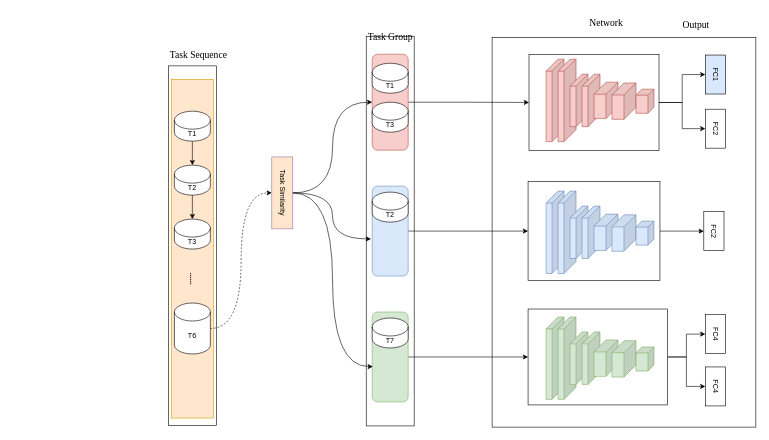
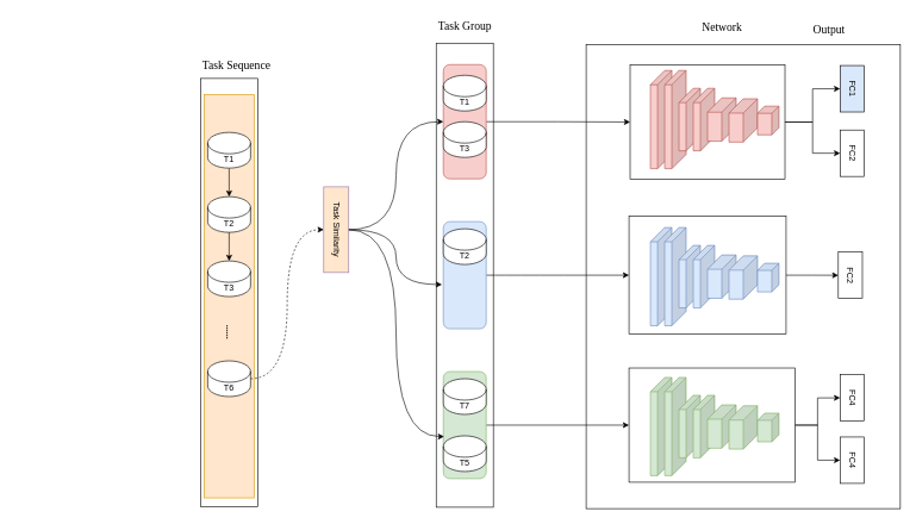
  <mxCell id="0" />
  <mxCell id="1" parent="0" />
  <mxCell id="2" value="" style="rounded=0;whiteSpace=wrap;html=1;" vertex="1" parent="1"><mxGeometry x="820" y="62" width="440" height="650" as="geometry" /></mxCell>
  <mxCell id="3" value="" style="rounded=0;whiteSpace=wrap;html=1;rotation=90;" vertex="1" parent="1"><mxGeometry x="20" y="369.41" width="600" height="80" as="geometry" /></mxCell>
  <mxCell id="4" value="" style="rounded=0;whiteSpace=wrap;html=1;rotation=90;" vertex="1" parent="1"><mxGeometry x="325" y="345" width="650" height="80" as="geometry" /></mxCell>
  <mxCell id="5" value="" style="rounded=0;whiteSpace=wrap;html=1;fillColor=#ffe6cc;strokeColor=#d79b00;rotation=90;" vertex="1" parent="1"><mxGeometry x="37.5" y="379.41" width="565" height="70" as="geometry" /></mxCell>
  <mxCell id="6" value="" style="edgeStyle=orthogonalEdgeStyle;rounded=0;orthogonalLoop=1;jettySize=auto;html=1;" edge="1" parent="1" source="7" target="9"><mxGeometry relative="1" as="geometry" /></mxCell>
  <mxCell id="7" value="T1" style="shape=cylinder3;whiteSpace=wrap;html=1;boundedLbl=1;backgroundOutline=1;size=15;" vertex="1" parent="1"><mxGeometry x="290" y="185" width="60" height="50" as="geometry" /></mxCell>
  <mxCell id="8" value="" style="edgeStyle=orthogonalEdgeStyle;rounded=0;orthogonalLoop=1;jettySize=auto;html=1;" edge="1" parent="1" source="9" target="10"><mxGeometry relative="1" as="geometry" /></mxCell>
  <mxCell id="9" value="T2" style="shape=cylinder3;whiteSpace=wrap;html=1;boundedLbl=1;backgroundOutline=1;size=15;" vertex="1" parent="1"><mxGeometry x="290" y="275" width="60" height="50" as="geometry" /></mxCell>
  <mxCell id="10" value="T3" style="shape=cylinder3;whiteSpace=wrap;html=1;boundedLbl=1;backgroundOutline=1;size=15;" vertex="1" parent="1"><mxGeometry x="290" y="365" width="60" height="50" as="geometry" /></mxCell>
  <mxCell id="11" style="rounded=0;orthogonalLoop=1;jettySize=auto;html=1;entryX=0.5;entryY=1;entryDx=0;entryDy=0;edgeStyle=orthogonalEdgeStyle;curved=1;dashed=1;" edge="1" parent="1" source="12" target="15"><mxGeometry relative="1" as="geometry" /></mxCell>
- <mxCell id="12" value="T6" style="shape=cylinder3;whiteSpace=wrap;html=1;boundedLbl=1;backgroundOutline=1;size=15;" vertex="1" parent="1"><mxGeometry x="290" y="505" width="60" height="85" as="geometry" /></mxCell>
+ <mxCell id="12" value="T6" style="shape=cylinder3;whiteSpace=wrap;html=1;boundedLbl=1;backgroundOutline=1;size=15;" vertex="1" parent="1"><mxGeometry x="290" y="505" width="60" height="50" as="geometry" /></mxCell>
  <mxCell id="13" value="&lt;b&gt;......&lt;/b&gt;" style="text;strokeColor=none;align=center;fillColor=none;html=1;verticalAlign=middle;whiteSpace=wrap;rounded=0;rotation=90;" vertex="1" parent="1"><mxGeometry x="290" y="450" width="60" height="30" as="geometry" /></mxCell>
  <mxCell id="14" style="edgeStyle=orthogonalEdgeStyle;rounded=0;orthogonalLoop=1;jettySize=auto;html=1;entryX=0.5;entryY=1;entryDx=0;entryDy=0;curved=1;exitX=0.5;exitY=0;exitDx=0;exitDy=0;" edge="1" parent="1" source="15" target="17"><mxGeometry relative="1" as="geometry" /></mxCell>
  <mxCell id="15" value="Task Similarity" style="rounded=0;whiteSpace=wrap;html=1;fillColor=#ffe6cc;strokeColor=#9673a6;rotation=90;" vertex="1" parent="1"><mxGeometry x="410" y="303.75" width="120" height="35" as="geometry" /></mxCell>
  <mxCell id="16" style="edgeStyle=orthogonalEdgeStyle;rounded=0;orthogonalLoop=1;jettySize=auto;html=1;entryX=0.5;entryY=1;entryDx=0;entryDy=0;" edge="1" parent="1" source="17" target="27"><mxGeometry relative="1" as="geometry" /></mxCell>
  <mxCell id="17" value="" style="rounded=1;whiteSpace=wrap;html=1;fillColor=#f8cecc;strokeColor=#b85450;rotation=90;" vertex="1" parent="1"><mxGeometry x="570" y="140" width="160" height="60" as="geometry" /></mxCell>
  <mxCell id="18" value="T1" style="shape=cylinder3;whiteSpace=wrap;html=1;boundedLbl=1;backgroundOutline=1;size=15;" vertex="1" parent="1"><mxGeometry y="105" width="60" height="50" as="geometry" x="620" /></mxCell>
  <mxCell id="19" value="T3" style="shape=cylinder3;whiteSpace=wrap;html=1;boundedLbl=1;backgroundOutline=1;size=15;" vertex="1" parent="1"><mxGeometry y="170" width="60" height="50" as="geometry" x="620" /></mxCell>
  <mxCell id="20" value="" style="edgeStyle=orthogonalEdgeStyle;rounded=0;orthogonalLoop=1;jettySize=auto;html=1;" edge="1" parent="1" source="21" target="30"><mxGeometry relative="1" as="geometry" /></mxCell>
  <mxCell id="21" value="" style="rounded=1;whiteSpace=wrap;html=1;fillColor=#d5e8d4;strokeColor=#82b366;direction=south;" vertex="1" parent="1"><mxGeometry y="520" width="60" height="150" as="geometry" x="620" /></mxCell>
  <mxCell id="22" value="T7" style="shape=cylinder3;whiteSpace=wrap;html=1;boundedLbl=1;backgroundOutline=1;size=15;" vertex="1" parent="1"><mxGeometry y="530" width="60" height="50" as="geometry" x="620" /></mxCell>
+ <mxCell id="23" value="T5" style="shape=cylinder3;whiteSpace=wrap;html=1;boundedLbl=1;backgroundOutline=1;size=15;" vertex="1" parent="1"><mxGeometry y="610" width="60" height="50" as="geometry" x="620" /></mxCell>
  <mxCell id="24" style="edgeStyle=orthogonalEdgeStyle;rounded=0;orthogonalLoop=1;jettySize=auto;html=1;entryX=0.587;entryY=1.033;entryDx=0;entryDy=0;entryPerimeter=0;curved=1;" edge="1" parent="1" source="15" target="35"><mxGeometry relative="1" as="geometry" /></mxCell>
  <mxCell id="25" value="" style="edgeStyle=orthogonalEdgeStyle;rounded=0;orthogonalLoop=1;jettySize=auto;html=1;" edge="1" parent="1" source="27" target="61"><mxGeometry relative="1" as="geometry" /></mxCell>
  <mxCell id="26" style="edgeStyle=orthogonalEdgeStyle;rounded=0;orthogonalLoop=1;jettySize=auto;html=1;entryX=0.5;entryY=1;entryDx=0;entryDy=0;" edge="1" parent="1" source="27" target="64"><mxGeometry relative="1" as="geometry" /></mxCell>
  <mxCell id="27" value="" style="rounded=0;whiteSpace=wrap;html=1;rotation=90;" vertex="1" parent="1"><mxGeometry x="910" y="62" width="160" height="216.88" as="geometry" /></mxCell>
  <mxCell id="28" value="" style="edgeStyle=orthogonalEdgeStyle;rounded=0;orthogonalLoop=1;jettySize=auto;html=1;" edge="1" parent="1" source="30" target="63"><mxGeometry relative="1" as="geometry" /></mxCell>
  <mxCell id="29" style="edgeStyle=orthogonalEdgeStyle;rounded=0;orthogonalLoop=1;jettySize=auto;html=1;entryX=0.5;entryY=1;entryDx=0;entryDy=0;" edge="1" parent="1" source="30" target="65"><mxGeometry relative="1" as="geometry" /></mxCell>
  <mxCell id="30" value="" style="rounded=0;whiteSpace=wrap;html=1;direction=south;" vertex="1" parent="1"><mxGeometry x="880" y="515" width="232.5" height="160" as="geometry" /></mxCell>
- <mxCell id="31" value="&lt;font style=&quot;font-size: 16px;&quot; face=&quot;Times New Roman&quot;&gt;Task Group&lt;/font&gt;" style="text;html=1;align=center;verticalAlign=middle;resizable=0;points=[];autosize=1;strokeColor=none;fillColor=none;" vertex="1" parent="1"><mxGeometry x="600" y="45" width="100" height="30" as="geometry" /></mxCell>
+ <mxCell id="31" value="&lt;font style=&quot;font-size: 16px;&quot; face=&quot;Times New Roman&quot;&gt;Task Group&lt;/font&gt;" style="text;html=1;align=center;verticalAlign=middle;resizable=0;points=[];autosize=1;strokeColor=none;fillColor=none;" vertex="1" parent="1"><mxGeometry x="600" y="20" width="100" height="30" as="geometry" /></mxCell>
  <mxCell id="32" value="&lt;font style=&quot;font-size: 16px;&quot; face=&quot;Times New Roman&quot;&gt;Task Sequence&lt;/font&gt;" style="text;html=1;align=center;verticalAlign=middle;resizable=0;points=[];autosize=1;strokeColor=none;fillColor=none;rotation=0;" vertex="1" parent="1"><mxGeometry x="270" y="75" width="120" height="30" as="geometry" /></mxCell>
  <mxCell id="33" value="&lt;font face=&quot;Times New Roman&quot; style=&quot;font-size: 16px;&quot;&gt;Network&lt;/font&gt;" style="text;html=1;align=center;verticalAlign=middle;resizable=0;points=[];autosize=1;strokeColor=none;fillColor=none;" vertex="1" parent="1"><mxGeometry x="970" y="22" width="80" height="30" as="geometry" /></mxCell>
  <mxCell id="34" style="edgeStyle=orthogonalEdgeStyle;rounded=0;orthogonalLoop=1;jettySize=auto;html=1;curved=1;entryX=0.5;entryY=1;entryDx=0;entryDy=0;" edge="1" parent="1" source="35" target="53"><mxGeometry relative="1" as="geometry"><mxPoint x="980" y="380" as="targetPoint" /></mxGeometry></mxCell>
  <mxCell id="35" value="" style="rounded=1;whiteSpace=wrap;html=1;fillColor=#dae8fc;strokeColor=#6c8ebf;rotation=90;" vertex="1" parent="1"><mxGeometry x="575" y="355" width="150" height="60" as="geometry" /></mxCell>
  <mxCell id="36" value="T2" style="shape=cylinder3;whiteSpace=wrap;html=1;boundedLbl=1;backgroundOutline=1;size=15;" vertex="1" parent="1"><mxGeometry y="320" width="60" height="50" as="geometry" x="620" /></mxCell>
  <mxCell id="37" style="edgeStyle=orthogonalEdgeStyle;rounded=0;orthogonalLoop=1;jettySize=auto;html=1;entryX=0.607;entryY=0.983;entryDx=0;entryDy=0;entryPerimeter=0;curved=1;" edge="1" parent="1" source="15" target="21"><mxGeometry relative="1" as="geometry" /></mxCell>
  <mxCell id="38" value="" style="shape=cube;whiteSpace=wrap;html=1;boundedLbl=1;backgroundOutline=1;darkOpacity=0.05;darkOpacity2=0.1;rotation=0;flipH=1;fillColor=#f8cecc;strokeColor=#b85450;" vertex="1" parent="1"><mxGeometry x="910" y="98.25" width="30" height="137.5" as="geometry" /></mxCell>
  <mxCell id="39" value="" style="shape=cube;whiteSpace=wrap;html=1;boundedLbl=1;backgroundOutline=1;darkOpacity=0.05;darkOpacity2=0.1;rotation=0;flipH=1;fillColor=#f8cecc;strokeColor=#b85450;" vertex="1" parent="1"><mxGeometry x="930" y="98.25" width="30" height="137.5" as="geometry" /></mxCell>
  <mxCell id="40" value="" style="shape=cube;whiteSpace=wrap;html=1;boundedLbl=1;backgroundOutline=1;darkOpacity=0.05;darkOpacity2=0.1;rotation=0;flipH=1;fillColor=#f8cecc;strokeColor=#b85450;" vertex="1" parent="1"><mxGeometry x="950" y="123.25" width="30" height="87.5" as="geometry" /></mxCell>
  <mxCell id="41" value="" style="shape=cube;whiteSpace=wrap;html=1;boundedLbl=1;backgroundOutline=1;darkOpacity=0.05;darkOpacity2=0.1;rotation=0;flipH=1;fillColor=#f8cecc;strokeColor=#b85450;" vertex="1" parent="1"><mxGeometry x="970" y="123.25" width="30" height="87.5" as="geometry" /></mxCell>
  <mxCell id="42" value="" style="shape=cube;whiteSpace=wrap;html=1;boundedLbl=1;backgroundOutline=1;darkOpacity=0.05;darkOpacity2=0.1;rotation=0;flipH=1;size=20;fillColor=#f8cecc;strokeColor=#b85450;" vertex="1" parent="1"><mxGeometry x="990" y="136.68" width="40" height="60.63" as="geometry" /></mxCell>
  <mxCell id="43" value="" style="shape=cube;whiteSpace=wrap;html=1;boundedLbl=1;backgroundOutline=1;darkOpacity=0.05;darkOpacity2=0.1;rotation=0;flipH=1;size=20;fillColor=#f8cecc;strokeColor=#b85450;" vertex="1" parent="1"><mxGeometry x="1020" y="137.93" width="40" height="60.63" as="geometry" /></mxCell>
  <mxCell id="44" value="" style="shape=cube;whiteSpace=wrap;html=1;boundedLbl=1;backgroundOutline=1;darkOpacity=0.05;darkOpacity2=0.1;rotation=0;flipH=1;size=10;fillColor=#f8cecc;strokeColor=#b85450;" vertex="1" parent="1"><mxGeometry x="1060" y="148.25" width="30" height="40.16" as="geometry" /></mxCell>
  <mxCell id="45" value="" style="shape=cube;whiteSpace=wrap;html=1;boundedLbl=1;backgroundOutline=1;darkOpacity=0.05;darkOpacity2=0.1;rotation=0;flipH=1;fillColor=#d5e8d4;strokeColor=#82b366;" vertex="1" parent="1"><mxGeometry x="910" y="528.25" width="30" height="137.5" as="geometry" /></mxCell>
  <mxCell id="46" value="" style="shape=cube;whiteSpace=wrap;html=1;boundedLbl=1;backgroundOutline=1;darkOpacity=0.05;darkOpacity2=0.1;rotation=0;flipH=1;fillColor=#d5e8d4;strokeColor=#82b366;" vertex="1" parent="1"><mxGeometry x="930" y="528.25" width="30" height="137.5" as="geometry" /></mxCell>
  <mxCell id="47" value="" style="shape=cube;whiteSpace=wrap;html=1;boundedLbl=1;backgroundOutline=1;darkOpacity=0.05;darkOpacity2=0.1;rotation=0;flipH=1;fillColor=#d5e8d4;strokeColor=#82b366;" vertex="1" parent="1"><mxGeometry x="950" y="553.25" width="30" height="87.5" as="geometry" /></mxCell>
  <mxCell id="48" value="" style="shape=cube;whiteSpace=wrap;html=1;boundedLbl=1;backgroundOutline=1;darkOpacity=0.05;darkOpacity2=0.1;rotation=0;flipH=1;fillColor=#d5e8d4;strokeColor=#82b366;" vertex="1" parent="1"><mxGeometry x="970" y="553.25" width="30" height="87.5" as="geometry" /></mxCell>
  <mxCell id="49" value="" style="shape=cube;whiteSpace=wrap;html=1;boundedLbl=1;backgroundOutline=1;darkOpacity=0.05;darkOpacity2=0.1;rotation=0;flipH=1;size=20;fillColor=#d5e8d4;strokeColor=#82b366;" vertex="1" parent="1"><mxGeometry x="990" y="566.68" width="40" height="60.63" as="geometry" /></mxCell>
  <mxCell id="50" value="" style="shape=cube;whiteSpace=wrap;html=1;boundedLbl=1;backgroundOutline=1;darkOpacity=0.05;darkOpacity2=0.1;rotation=0;flipH=1;size=20;fillColor=#d5e8d4;strokeColor=#82b366;" vertex="1" parent="1"><mxGeometry x="1020" y="567.93" width="40" height="60.63" as="geometry" /></mxCell>
  <mxCell id="51" value="" style="shape=cube;whiteSpace=wrap;html=1;boundedLbl=1;backgroundOutline=1;darkOpacity=0.05;darkOpacity2=0.1;rotation=0;flipH=1;size=10;fillColor=#d5e8d4;strokeColor=#82b366;" vertex="1" parent="1"><mxGeometry x="1060" y="578.25" width="30" height="40.16" as="geometry" /></mxCell>
  <mxCell id="52" value="" style="edgeStyle=orthogonalEdgeStyle;rounded=0;orthogonalLoop=1;jettySize=auto;html=1;" edge="1" parent="1" source="53" target="62"><mxGeometry relative="1" as="geometry" /></mxCell>
  <mxCell id="53" value="" style="rounded=0;whiteSpace=wrap;html=1;direction=south;" vertex="1" parent="1"><mxGeometry x="880" y="302.5" width="220" height="165" as="geometry" /></mxCell>
  <mxCell id="54" value="" style="shape=cube;whiteSpace=wrap;html=1;boundedLbl=1;backgroundOutline=1;darkOpacity=0.05;darkOpacity2=0.1;rotation=0;flipH=1;fillColor=#dae8fc;strokeColor=#6c8ebf;" vertex="1" parent="1"><mxGeometry x="910" y="318.25" width="30" height="137.5" as="geometry" /></mxCell>
  <mxCell id="55" value="" style="shape=cube;whiteSpace=wrap;html=1;boundedLbl=1;backgroundOutline=1;darkOpacity=0.05;darkOpacity2=0.1;rotation=0;flipH=1;fillColor=#dae8fc;strokeColor=#6c8ebf;" vertex="1" parent="1"><mxGeometry x="930" y="318.25" width="30" height="137.5" as="geometry" /></mxCell>
  <mxCell id="56" value="" style="shape=cube;whiteSpace=wrap;html=1;boundedLbl=1;backgroundOutline=1;darkOpacity=0.05;darkOpacity2=0.1;rotation=0;flipH=1;fillColor=#dae8fc;strokeColor=#6c8ebf;" vertex="1" parent="1"><mxGeometry x="950" y="343.25" width="30" height="87.5" as="geometry" /></mxCell>
  <mxCell id="57" value="" style="shape=cube;whiteSpace=wrap;html=1;boundedLbl=1;backgroundOutline=1;darkOpacity=0.05;darkOpacity2=0.1;rotation=0;flipH=1;fillColor=#dae8fc;strokeColor=#6c8ebf;" vertex="1" parent="1"><mxGeometry x="970" y="343.25" width="30" height="87.5" as="geometry" /></mxCell>
  <mxCell id="58" value="" style="shape=cube;whiteSpace=wrap;html=1;boundedLbl=1;backgroundOutline=1;darkOpacity=0.05;darkOpacity2=0.1;rotation=0;flipH=1;size=20;fillColor=#dae8fc;strokeColor=#6c8ebf;" vertex="1" parent="1"><mxGeometry x="990" y="356.68" width="40" height="60.63" as="geometry" /></mxCell>
  <mxCell id="59" value="" style="shape=cube;whiteSpace=wrap;html=1;boundedLbl=1;backgroundOutline=1;darkOpacity=0.05;darkOpacity2=0.1;rotation=0;flipH=1;size=20;fillColor=#dae8fc;strokeColor=#6c8ebf;" vertex="1" parent="1"><mxGeometry x="1020" y="357.93" width="40" height="60.63" as="geometry" /></mxCell>
  <mxCell id="60" value="" style="shape=cube;whiteSpace=wrap;html=1;boundedLbl=1;backgroundOutline=1;darkOpacity=0.05;darkOpacity2=0.1;rotation=0;flipH=1;size=10;fillColor=#dae8fc;strokeColor=#6c8ebf;" vertex="1" parent="1"><mxGeometry x="1060" y="368.25" width="30" height="40.16" as="geometry" /></mxCell>
  <mxCell id="61" value="FC1" style="whiteSpace=wrap;html=1;rotation=90;fillColor=#dae8fc;" vertex="1" parent="1"><mxGeometry x="1160" y="107" width="65" height="33.67" as="geometry" /></mxCell>
  <mxCell id="62" value="FC2" style="whiteSpace=wrap;html=1;rotation=90;" vertex="1" parent="1"><mxGeometry x="1157.5" y="368.25" width="65" height="33.67" as="geometry" /></mxCell>
  <mxCell id="63" value="FC4" style="whiteSpace=wrap;html=1;rotation=90;" vertex="1" parent="1"><mxGeometry x="1160" y="540" width="65" height="33.67" as="geometry" /></mxCell>
  <mxCell id="64" value="FC2" style="whiteSpace=wrap;html=1;rotation=90;" vertex="1" parent="1"><mxGeometry x="1160" y="197.31" width="65" height="33.67" as="geometry" /></mxCell>
  <mxCell id="65" value="FC4" style="whiteSpace=wrap;html=1;rotation=90;" vertex="1" parent="1"><mxGeometry x="1160" y="627.31" width="65" height="33.67" as="geometry" /></mxCell>
  <mxCell id="66" value="&lt;font style=&quot;font-size: 16px;&quot; face=&quot;Times New Roman&quot;&gt;Output&lt;/font&gt;" style="text;html=1;align=center;verticalAlign=middle;resizable=0;points=[];autosize=1;strokeColor=none;fillColor=none;" vertex="1" parent="1"><mxGeometry x="1125" y="25" width="70" height="30" as="geometry" /></mxCell>
